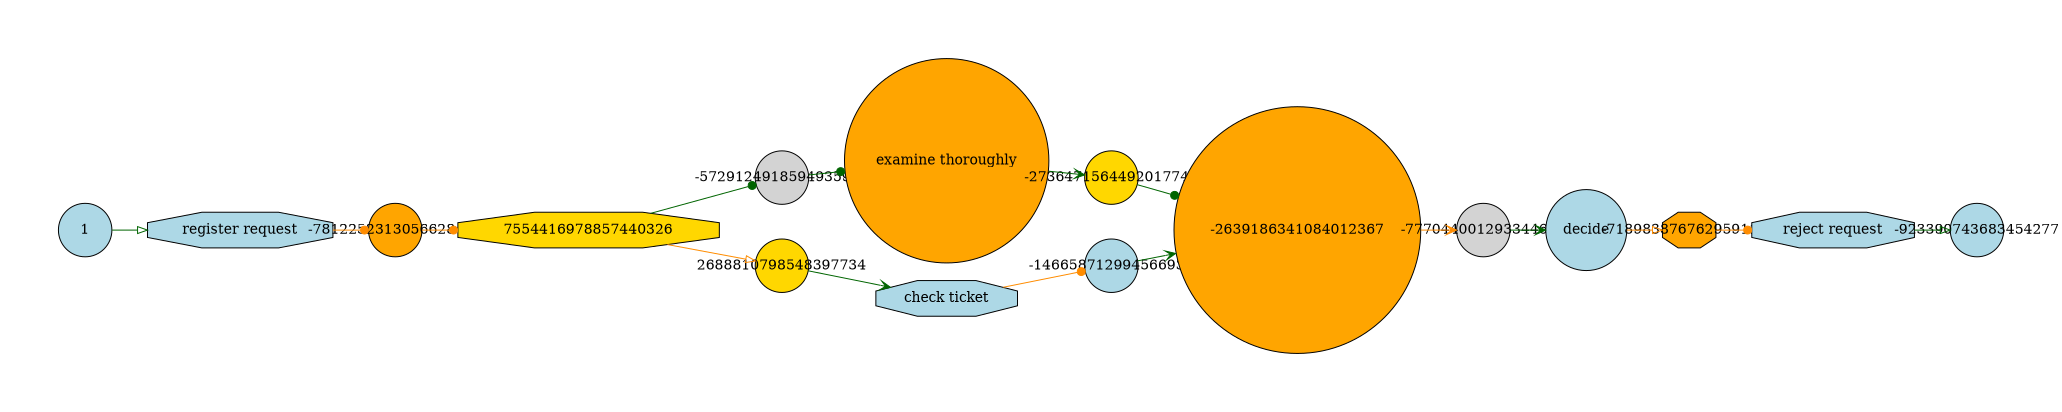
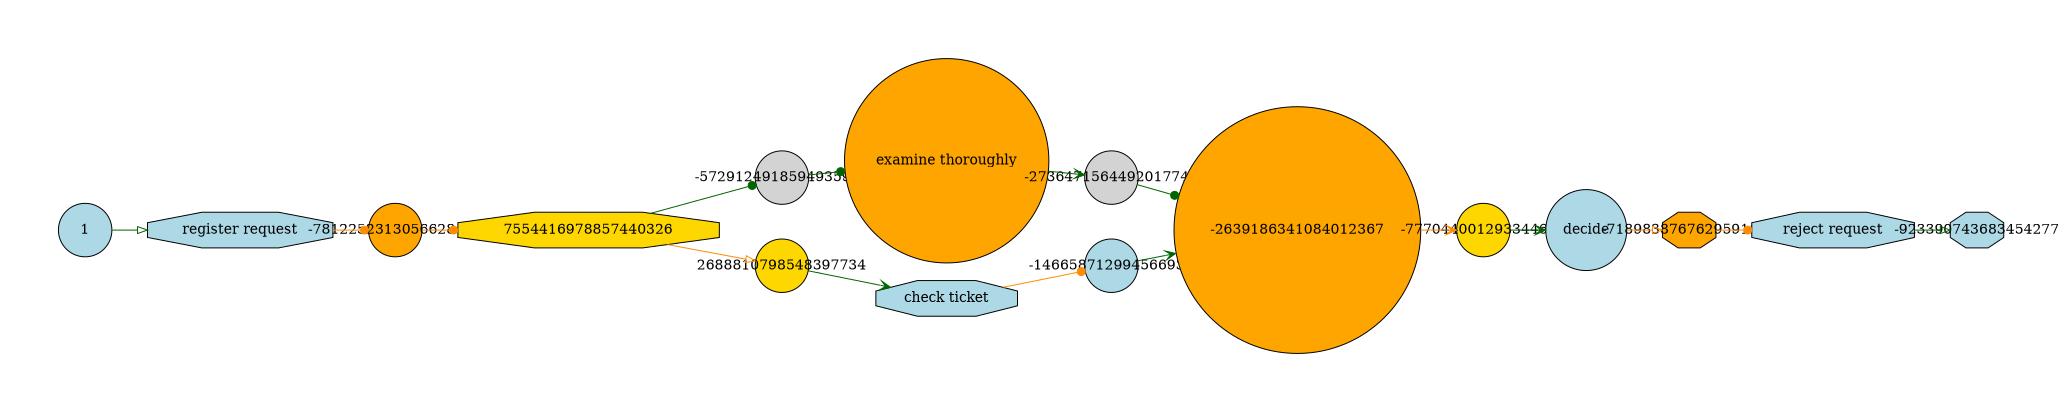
  digraph {
    fontsize=11
    rankdir=LR
    node [fillcolor=lightblue shape=circle style=filled fixedsize=true]
    edge [arrowhead=dot color=darkgreen]
    n1 [label="register request" shape=octagon fixedsize=""]
    -7812252313056628433 [fillcolor=orange width=0.75]
    7554416978857440326 [fillcolor=gold shape=octagon fixedsize=""]
    -5729124918594935911 [fillcolor=lightgrey width=0.75]
    2688810798548397734 [fillcolor=gold width=0.75]
    n6 [fillcolor=orange label="examine thoroughly" fixedsize=""]
    n7 [label="check ticket" shape=octagon fixedsize=""]
-   -2736471564492017744 [fillcolor=gold width=0.75]
+   -2736471564492017744 [fillcolor=lightgrey width=0.75]
    -2639186341084012367 [fillcolor=orange fixedsize=""]
    -146658712994566935 [width=0.75]
    n11 [label=decide fixedsize=""]
    -7189838767629591109 [fillcolor=orange shape=octagon width=0.75]
    n13 [label="reject request" shape=octagon fixedsize=""]
-   -777044001293344698 [fillcolor=lightgrey width=0.75]
-   -923390743683454277 [width=0.75]
+   -777044001293344698 [fillcolor=gold width=0.75]
+   -923390743683454277 [shape=octagon width=0.75]
    n16 [label=1 width=0.75]
    n1 -> -7812252313056628433 [color=darkorange]
    -7812252313056628433 -> 7554416978857440326 [color=darkorange]
    7554416978857440326 -> -5729124918594935911
    7554416978857440326 -> 2688810798548397734 [arrowhead=onormal color=darkorange]
    -5729124918594935911 -> n6
    2688810798548397734 -> n7 [arrowhead=vee]
    n6 -> -2736471564492017744 [arrowhead=vee]
    n7 -> -146658712994566935 [color=darkorange]
    -2736471564492017744 -> -2639186341084012367
    -2639186341084012367 -> -777044001293344698 [arrowhead=vee color=darkorange]
    -146658712994566935 -> -2639186341084012367 [arrowhead=vee]
    n11 -> -7189838767629591109 [arrowhead=onormal color=darkorange]
    -7189838767629591109 -> n13 [color=darkorange]
    n13 -> -923390743683454277 [arrowhead=onormal]
    -777044001293344698 -> n11 [arrowhead=vee]
    n16 -> n1 [arrowhead=onormal]
  }
